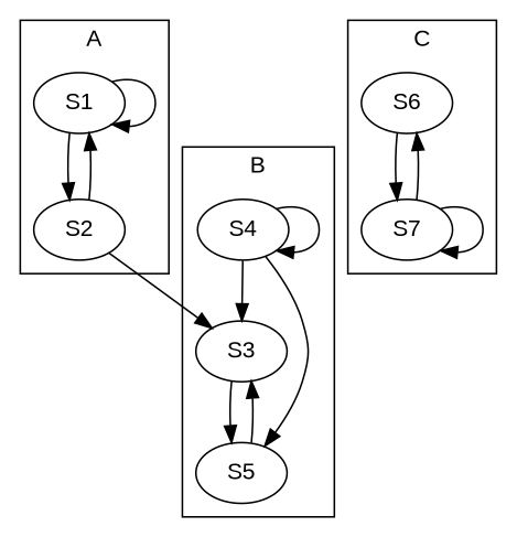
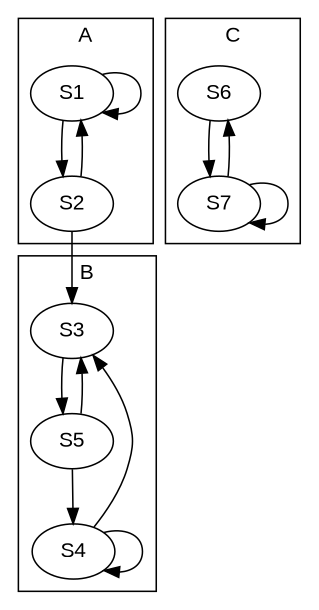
  digraph {
    fontname="Liberation Sans"
    node [fontname="Liberation Sans"]
    edge [fontname="Liberation Sans"]
    S1
    S2
    S3
    S4
    S5
    S6
    S7
    subgraph cluster_1 {
      label=A
      S1
      S2
    }
    subgraph cluster_2 {
      label=B
      S3
      S4
      S5
    }
    subgraph cluster_3 {
      label=C
      S6
      S7
    }
    S1 -> S1
    S1 -> S2
    S2 -> S1
    S2 -> S3
    S3 -> S5
    S4 -> S3
    S4 -> S4
-   S4 -> S5
+   S5 -> S4
    S5 -> S3
    S6 -> S7
    S7 -> S6
    S7 -> S7
  }
